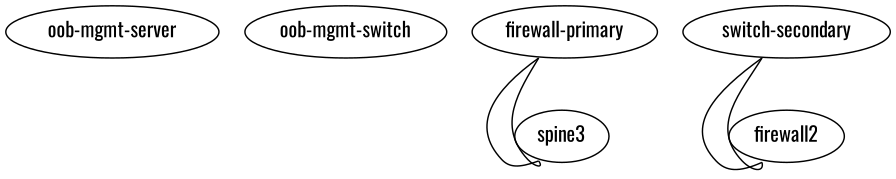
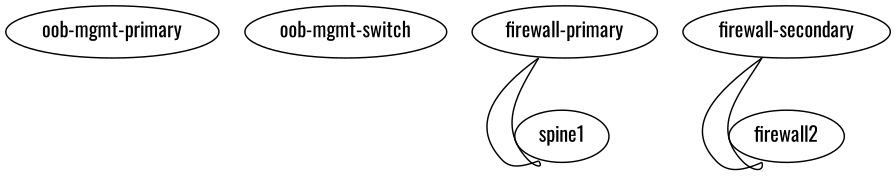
  graph {
    fontname=Oswald
    node [fontname=Oswald function=spine]
    edge [fontname=Oswald headport=swp1 tailport=swp1]
-   "oob-mgmt-server" [function="oob-server" memory=3072 mgmt_ip="192.168.200.254/24"]
+   "oob-mgmt-server" [function="oob-server" memory=3072 mgmt_ip="192.168.200.254/24" label="oob-mgmt-primary"]
    "oob-mgmt-switch" [function="oob-switch" mgmt_ip="192.168.200.1"]
-   spine1 [config="./helper_scripts/extra_switch_config.sh" mgmt_ip="192.168.200.2" label=spine3]
+   spine1 [config="./helper_scripts/extra_switch_config.sh" mgmt_ip="192.168.200.2"]
    n4 [config="./helper_scripts/extra_switch_config.sh" label=firewall2 mgmt_ip="192.168.200.3"]
    "firewall-primary" [function=fake]
-   "firewall-secondary" [function=fake label="switch-secondary"]
+   "firewall-secondary" [function=fake]
    "firewall-primary" -- spine1
    "firewall-primary" -- spine1 [headport=swp2 tailport=swp2]
    "firewall-secondary" -- n4
    "firewall-secondary" -- n4 [headport=swp2 tailport=swp2]
  }
